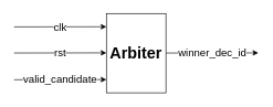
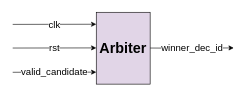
  <mxCell id="0" />
  <mxCell id="1" parent="0" />
- <mxCell id="2" value="&lt;h1&gt;Arbiter&lt;/h1&gt;" style="rounded=0;whiteSpace=wrap;html=1;" parent="1" vertex="1"><mxGeometry x="160" y="20" width="90" height="120" as="geometry" /></mxCell>
+ <mxCell id="2" value="&lt;h1&gt;Arbiter&lt;/h1&gt;" style="rounded=0;whiteSpace=wrap;html=1;fillColor=#e1d5e7;" parent="1" vertex="1"><mxGeometry x="160" y="20" width="90" height="120" as="geometry" /></mxCell>
  <mxCell id="3" value="clk" style="endArrow=classic;html=1;fontSize=16;entryX=-0.001;entryY=0.122;entryDx=0;entryDy=0;entryPerimeter=0;" parent="1" edge="1"><mxGeometry width="50" height="50" relative="1" as="geometry"><mxPoint x="20.44" y="40.24" as="sourcePoint" /><mxPoint x="160" y="40" as="targetPoint" /></mxGeometry></mxCell>
  <mxCell id="4" value="valid_candidate" style="endArrow=classic;html=1;fontSize=16;entryX=-0.001;entryY=0.122;entryDx=0;entryDy=0;entryPerimeter=0;" edge="1" parent="1"><mxGeometry width="50" height="50" relative="1" as="geometry"><mxPoint x="20.44" y="120.24" as="sourcePoint" /><mxPoint x="160" y="120" as="targetPoint" /><Array as="points"><mxPoint x="90" y="120" /></Array></mxGeometry></mxCell>
  <mxCell id="5" value="rst" style="endArrow=classic;html=1;fontSize=16;entryX=-0.001;entryY=0.122;entryDx=0;entryDy=0;entryPerimeter=0;" edge="1" parent="1"><mxGeometry width="50" height="50" relative="1" as="geometry"><mxPoint x="20.44" y="79.74" as="sourcePoint" /><mxPoint x="160" y="79.5" as="targetPoint" /></mxGeometry></mxCell>
  <mxCell id="6" value="winner_dec_id" style="endArrow=classic;html=1;fontSize=16;entryX=-0.001;entryY=0.122;entryDx=0;entryDy=0;entryPerimeter=0;" edge="1" parent="1"><mxGeometry x="0.003" width="50" height="50" relative="1" as="geometry"><mxPoint x="250" y="79.74" as="sourcePoint" /><mxPoint x="389.56" y="79.5" as="targetPoint" /><Array as="points"><mxPoint x="320" y="80" /></Array><mxPoint as="offset" /></mxGeometry></mxCell>
